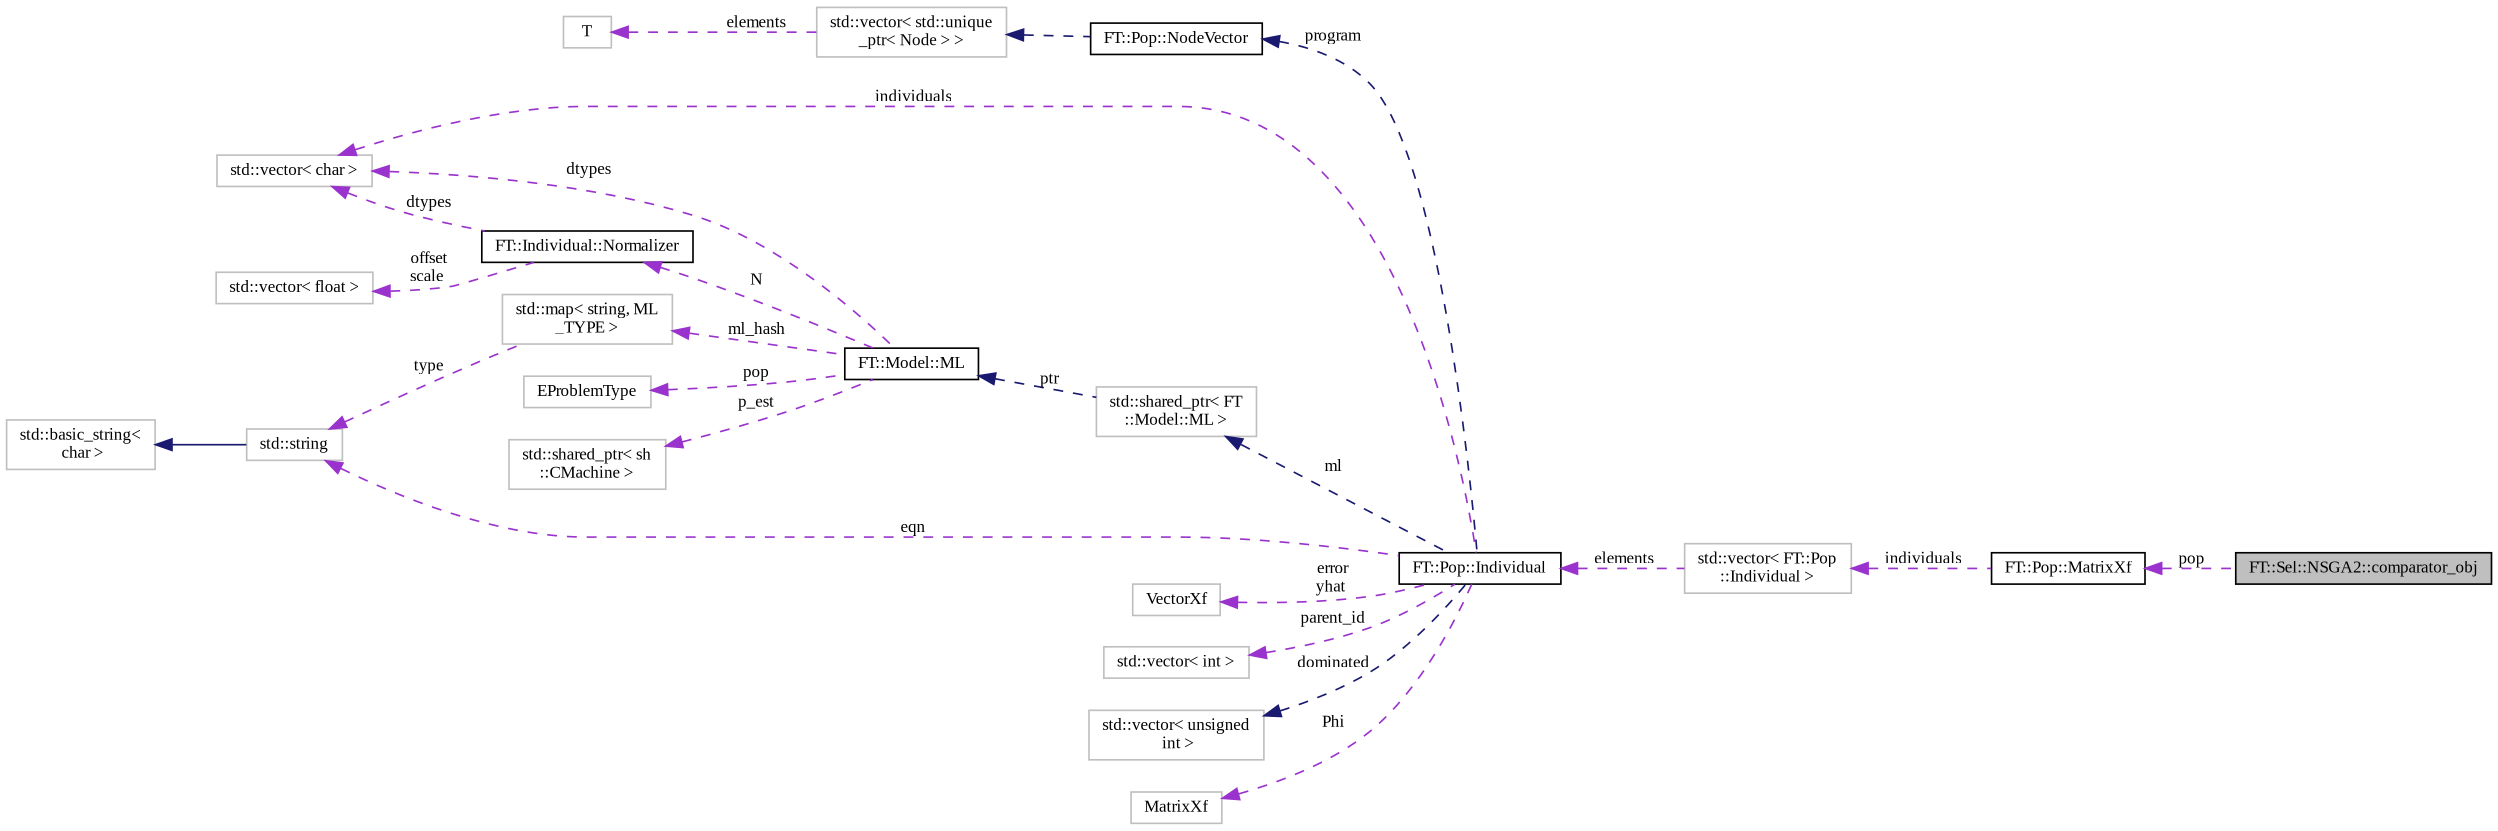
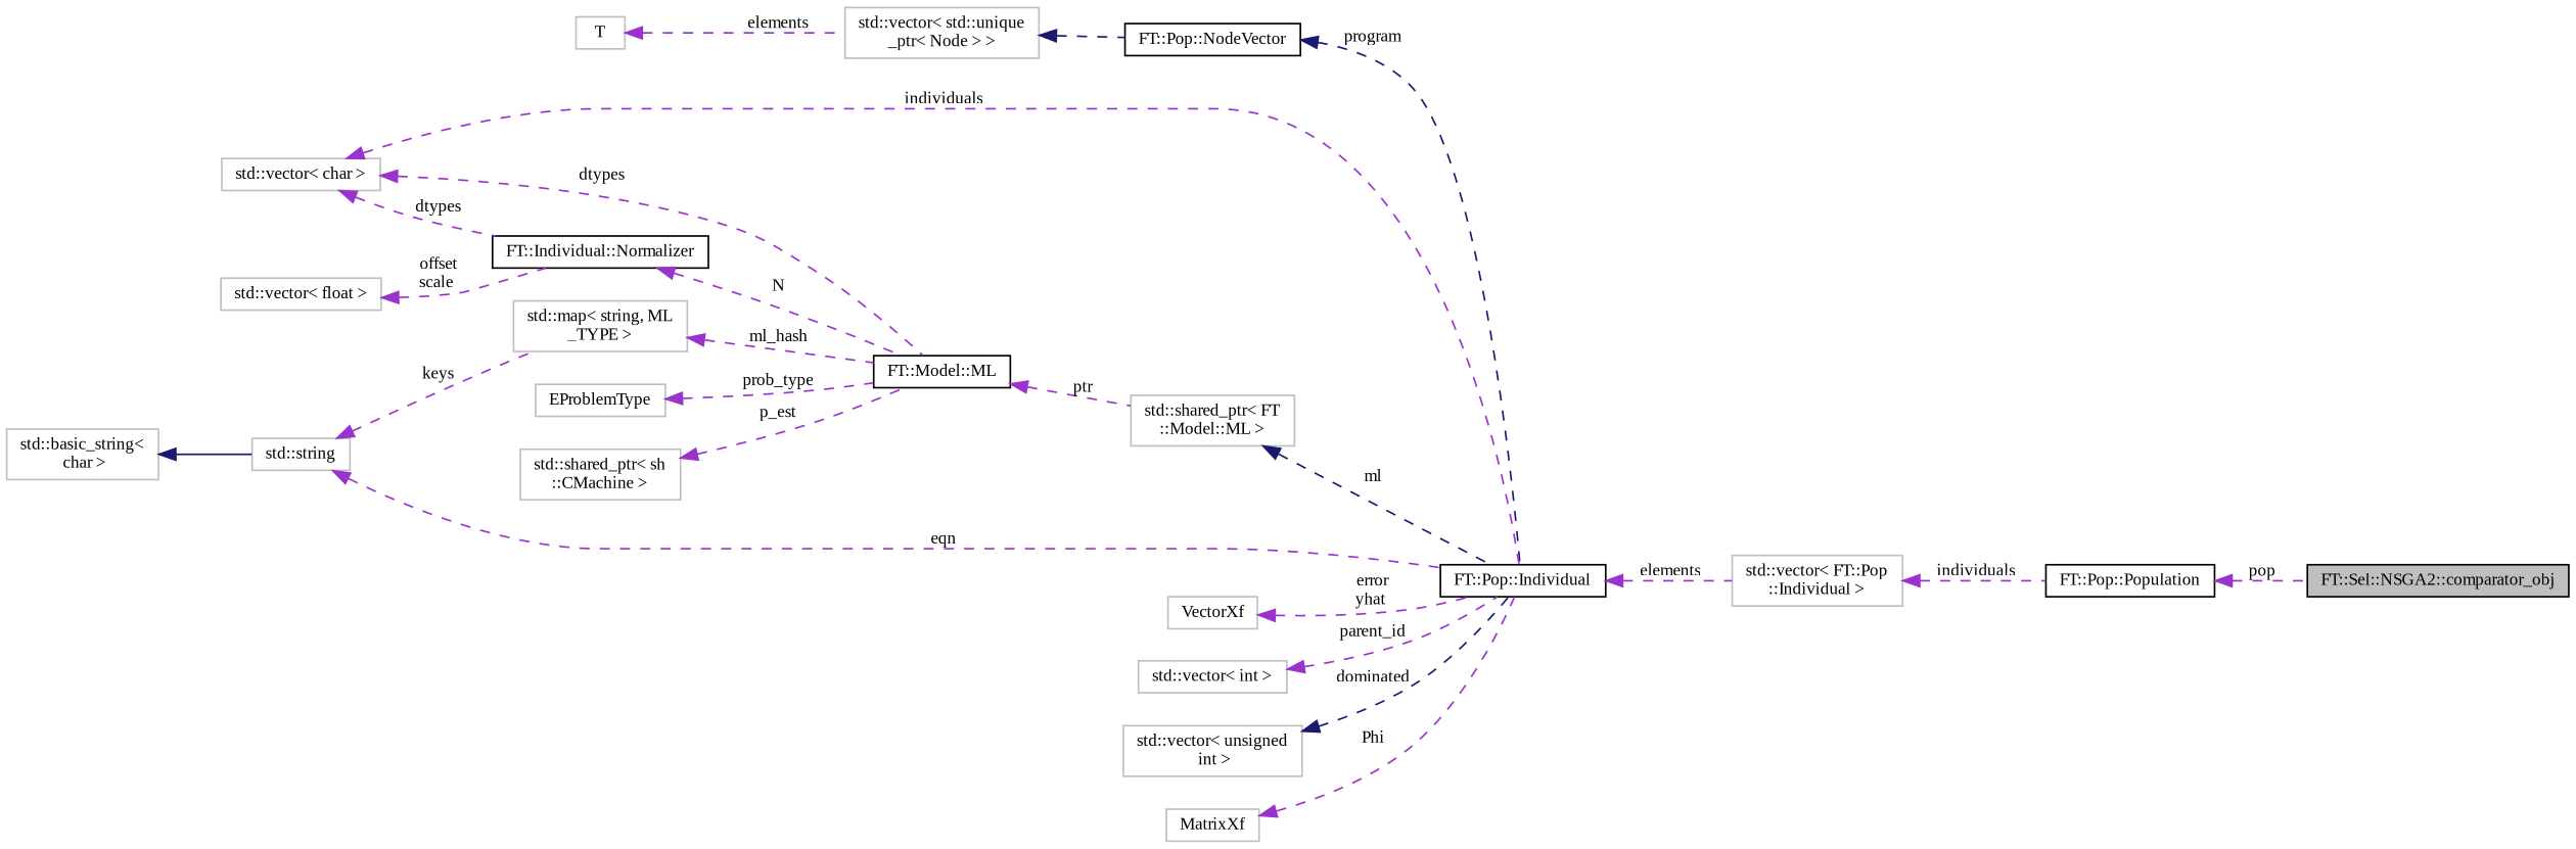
  digraph {
    fontname="Liberation Serif"
    rankdir=LR
    node [color=grey75 fillcolor=white fontname="Liberation Serif" fontsize=10 shape=record style=filled]
    edge [color=darkorchid3 dir=back fontname="Liberation Serif" fontsize=10 labelfontname=Helvetica labelfontsize=10 style=dashed]
    n1 [color=black fillcolor=grey75 fontcolor=black height=0.2 label="FT::Sel::NSGA2::comparator_obj" width=0.4]
-   n2 [color=black height=0.2 label="FT::Pop::MatrixXf" width=0.4]
+   n2 [color=black height=0.2 label="FT::Pop::Population" width=0.4]
    n3 [height=0.2 label="std::vector\< FT::Pop\l::Individual \>" width=0.4]
    n4 [color=black height=0.2 label="FT::Pop::Individual" width=0.4]
    n5 [color=black height=0.2 label="FT::Pop::NodeVector" width=0.4]
    n6 [height=0.2 label="std::vector\< std::unique\l_ptr\< Node \> \>" width=0.4]
    n7 [height=0.2 label=T width=0.4]
    n8 [height=0.2 label="std::vector\< char \>" width=0.4]
    n9 [color=black height=0.2 label="FT::Model::ML" width=0.4]
    n10 [color=black height=0.2 label="FT::Individual::Normalizer" width=0.4]
    n11 [height=0.2 label="std::shared_ptr\< FT\l::Model::ML \>" width=0.4]
    n12 [height=0.2 label="std::string" width=0.4]
    n13 [height=0.2 label="std::map\< string, ML\l_TYPE \>" width=0.4]
    n14 [height=0.2 label="std::basic_string\<\l char \>" width=0.4]
    n15 [height=0.2 label=VectorXf width=0.4]
    n16 [height=0.2 label="std::vector\< int \>" width=0.4]
    n17 [height=0.2 label="std::vector\< float \>" width=0.4]
    n18 [height=0.2 label=EProblemType width=0.4]
    n19 [height=0.2 label="std::shared_ptr\< sh\l::CMachine \>" width=0.4]
    n20 [height=0.2 label="std::vector\< unsigned\l int \>" width=0.4]
    n21 [height=0.2 label=MatrixXf width=0.4]
    n2 -> n1 [label=" pop"]
    n3 -> n2 [label=" individuals"]
    n4 -> n3 [label=" elements"]
    n5 -> n4 [color=midnightblue label=" program"]
    n6 -> n5 [color=midnightblue]
    n7 -> n6 [label=" elements"]
    n8 -> n4 [label=" individuals"]
    n8 -> n9 [label=" dtypes"]
    n8 -> n10 [label=" dtypes"]
-   n9 -> n11 [color=midnightblue label=" ptr"]
+   n9 -> n11 [label=" ptr"]
    n10 -> n9 [label=" N"]
    n11 -> n4 [color=midnightblue label=" ml"]
    n12 -> n4 [label=" eqn"]
-   n12 -> n13 [label=" type"]
+   n12 -> n13 [label=" keys"]
    n13 -> n9 [label=" ml_hash"]
    n14 -> n12 [color=midnightblue style=solid]
    n15 -> n4 [label=" error\nyhat"]
    n16 -> n4 [label=" parent_id"]
    n17 -> n10 [label=" offset\nscale"]
-   n18 -> n9 [label=" pop"]
+   n18 -> n9 [label=" prob_type"]
    n19 -> n9 [label=" p_est"]
    n20 -> n4 [color=midnightblue label=" dominated"]
    n21 -> n4 [label=" Phi"]
  }
